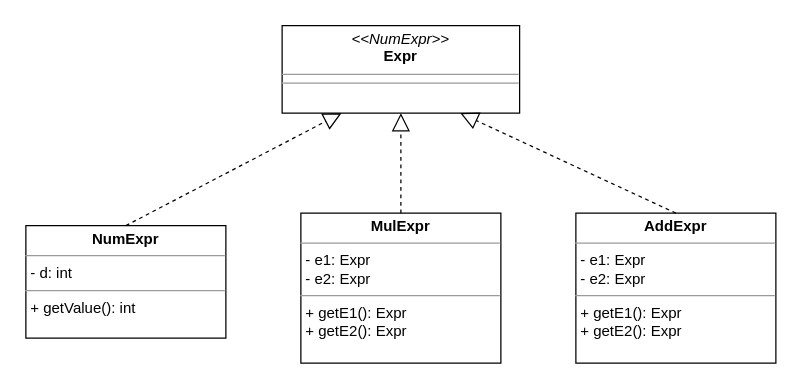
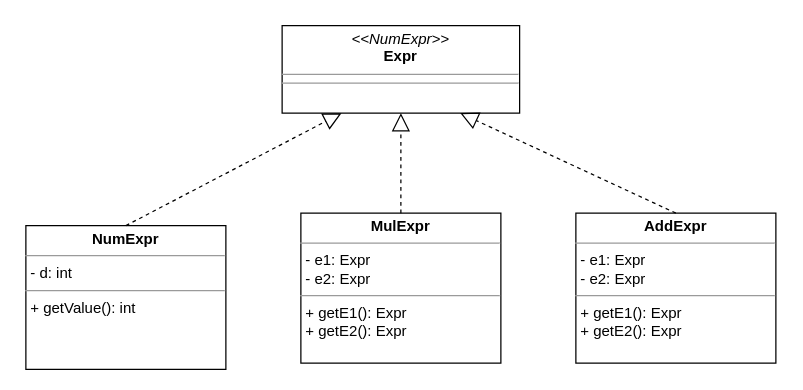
  <mxCell id="0" />
  <mxCell id="1" parent="0" />
  <mxCell id="2" value="&lt;p style=&quot;margin:0px;margin-top:4px;text-align:center;&quot;&gt;&lt;i&gt;&amp;lt;&amp;lt;NumExpr&amp;gt;&amp;gt;&lt;/i&gt;&lt;br&gt;&lt;b&gt;Expr&lt;/b&gt;&lt;/p&gt;&lt;hr size=&quot;1&quot;&gt;&lt;hr size=&quot;1&quot;&gt;" style="verticalAlign=top;align=left;overflow=fill;fontSize=12;fontFamily=Helvetica;html=1;" vertex="1" parent="1"><mxGeometry x="225" y="20" width="190" height="70" as="geometry" /></mxCell>
- <mxCell id="3" value="&lt;p style=&quot;margin:0px;margin-top:4px;text-align:center;&quot;&gt;&lt;b&gt;NumExpr&lt;/b&gt;&lt;/p&gt;&lt;hr size=&quot;1&quot;&gt;&lt;p style=&quot;margin:0px;margin-left:4px;&quot;&gt;- d: int&lt;/p&gt;&lt;hr size=&quot;1&quot;&gt;&lt;p style=&quot;margin:0px;margin-left:4px;&quot;&gt;+ getValue(): int&lt;/p&gt;" style="verticalAlign=top;align=left;overflow=fill;fontSize=12;fontFamily=Helvetica;html=1;" vertex="1" parent="1"><mxGeometry x="20" y="180" width="160" height="90" as="geometry" /></mxCell>
+ <mxCell id="3" value="&lt;p style=&quot;margin:0px;margin-top:4px;text-align:center;&quot;&gt;&lt;b&gt;NumExpr&lt;/b&gt;&lt;/p&gt;&lt;hr size=&quot;1&quot;&gt;&lt;p style=&quot;margin:0px;margin-left:4px;&quot;&gt;- d: int&lt;/p&gt;&lt;hr size=&quot;1&quot;&gt;&lt;p style=&quot;margin:0px;margin-left:4px;&quot;&gt;+ getValue(): int&lt;/p&gt;" style="verticalAlign=top;align=left;overflow=fill;fontSize=12;fontFamily=Helvetica;html=1;" vertex="1" parent="1"><mxGeometry x="20" y="180" width="160" height="115" as="geometry" /></mxCell>
  <mxCell id="4" value="&lt;p style=&quot;margin:0px;margin-top:4px;text-align:center;&quot;&gt;&lt;b&gt;MulExpr&lt;/b&gt;&lt;/p&gt;&lt;hr size=&quot;1&quot;&gt;&lt;p style=&quot;margin:0px;margin-left:4px;&quot;&gt;- e1: Expr&lt;/p&gt;&lt;p style=&quot;margin:0px;margin-left:4px;&quot;&gt;- e2: Expr&lt;br&gt;&lt;/p&gt;&lt;hr size=&quot;1&quot;&gt;&lt;p style=&quot;margin:0px;margin-left:4px;&quot;&gt;+ getE1(): Expr&lt;/p&gt;&lt;p style=&quot;margin:0px;margin-left:4px;&quot;&gt;+ getE2(): Expr&lt;br&gt;&lt;/p&gt;" style="verticalAlign=top;align=left;overflow=fill;fontSize=12;fontFamily=Helvetica;html=1;" vertex="1" parent="1"><mxGeometry x="240" y="170" width="160" height="120" as="geometry" /></mxCell>
  <mxCell id="5" value="&lt;p style=&quot;margin:0px;margin-top:4px;text-align:center;&quot;&gt;&lt;b&gt;AddExpr&lt;/b&gt;&lt;/p&gt;&lt;hr size=&quot;1&quot;&gt;&lt;p style=&quot;margin:0px;margin-left:4px;&quot;&gt;- e1: Expr&lt;/p&gt;&lt;p style=&quot;margin:0px;margin-left:4px;&quot;&gt;- e2: Expr&lt;br&gt;&lt;/p&gt;&lt;hr size=&quot;1&quot;&gt;&lt;p style=&quot;margin:0px;margin-left:4px;&quot;&gt;+ getE1(): Expr&lt;/p&gt;&lt;p style=&quot;margin:0px;margin-left:4px;&quot;&gt;+ getE2(): Expr&lt;br&gt;&lt;/p&gt;" style="verticalAlign=top;align=left;overflow=fill;fontSize=12;fontFamily=Helvetica;html=1;" vertex="1" parent="1"><mxGeometry x="460" y="170" width="160" height="120" as="geometry" /></mxCell>
  <mxCell id="6" value="" style="endArrow=block;dashed=1;endFill=0;endSize=12;html=1;rounded=0;entryX=0.5;entryY=1;entryDx=0;entryDy=0;exitX=0.5;exitY=0;exitDx=0;exitDy=0;" edge="1" parent="1" source="4" target="2"><mxGeometry width="160" relative="1" as="geometry"><mxPoint x="150" y="440" as="sourcePoint" /><mxPoint x="310" y="440" as="targetPoint" /></mxGeometry></mxCell>
  <mxCell id="7" value="" style="endArrow=block;dashed=1;endFill=0;endSize=12;html=1;rounded=0;entryX=0.25;entryY=1;entryDx=0;entryDy=0;exitX=0.5;exitY=0;exitDx=0;exitDy=0;" edge="1" parent="1" source="3" target="2"><mxGeometry width="160" relative="1" as="geometry"><mxPoint x="150" y="580" as="sourcePoint" /><mxPoint x="310" y="580" as="targetPoint" /></mxGeometry></mxCell>
  <mxCell id="8" value="" style="endArrow=block;dashed=1;endFill=0;endSize=12;html=1;rounded=0;entryX=0.75;entryY=1;entryDx=0;entryDy=0;exitX=0.5;exitY=0;exitDx=0;exitDy=0;" edge="1" parent="1" source="5" target="2"><mxGeometry width="160" relative="1" as="geometry"><mxPoint x="450" y="470" as="sourcePoint" /><mxPoint x="610" y="470" as="targetPoint" /></mxGeometry></mxCell>
